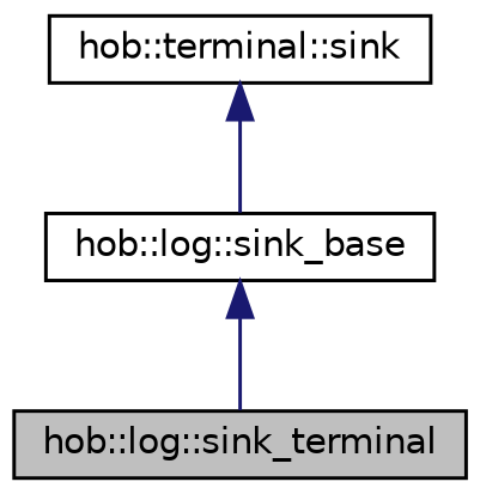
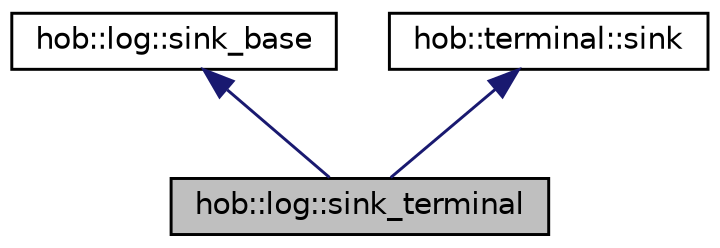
  digraph {
    node [color=black fillcolor=white fontname=Helvetica fontsize=10 shape=record style=filled]
    edge [color=midnightblue dir=back fontname=Helvetica fontsize=10 labelfontname=Helvetica labelfontsize=10 style=solid]
    n1 [fillcolor=grey75 fontcolor=black height=0.2 label="hob::log::sink_terminal" width=0.4]
    n2 [height=0.2 label="hob::log::sink_base" width=0.4]
    n3 [height=0.2 label="hob::terminal::sink" width=0.4]
    n2 -> n1
-   n3 -> n2
+   n3 -> n1
  }
